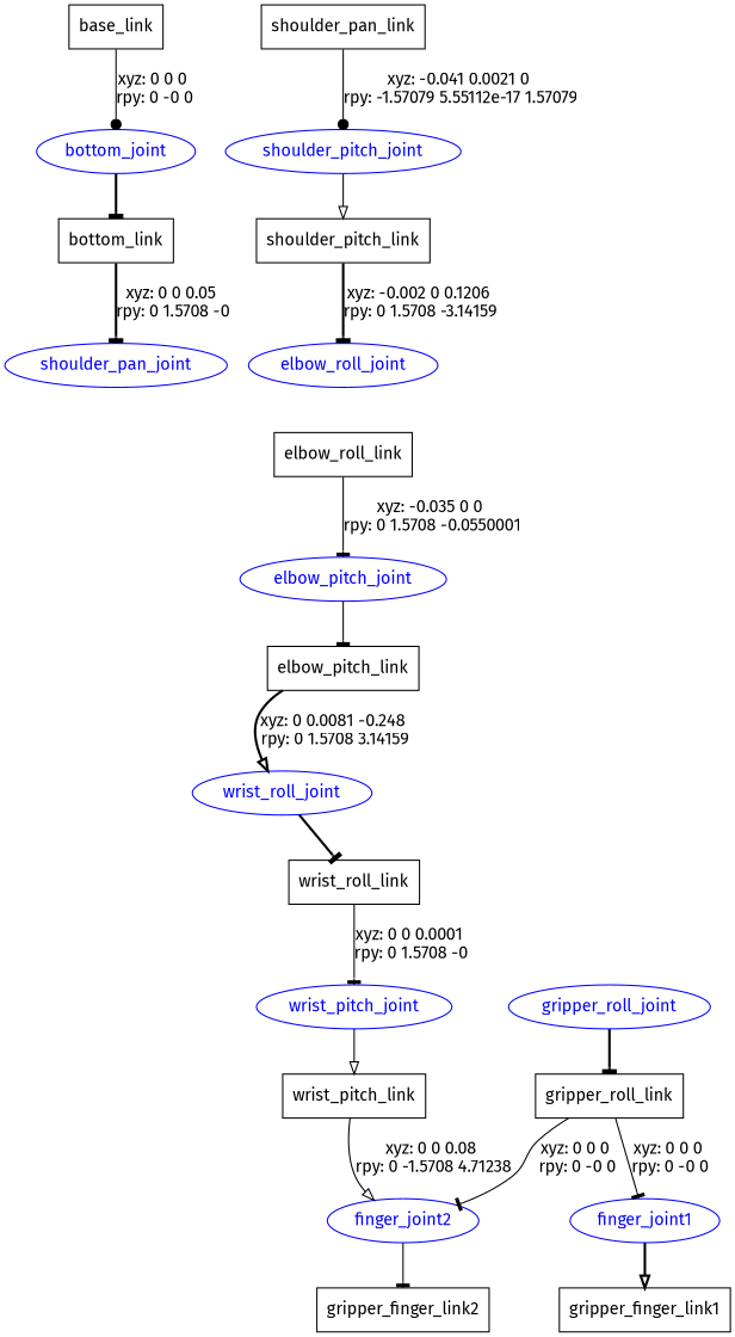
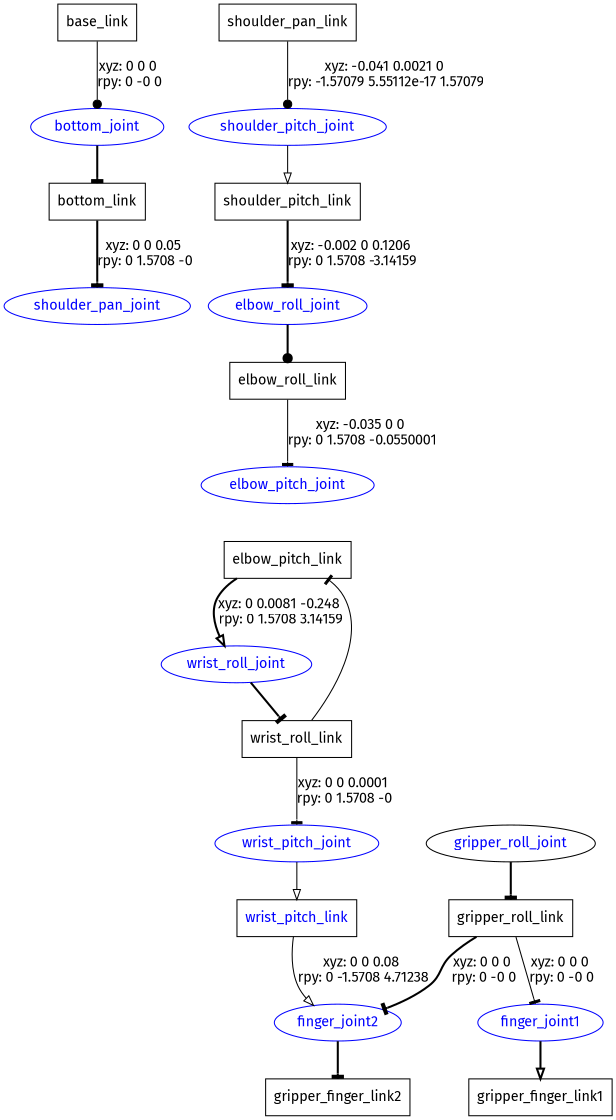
  digraph {
    fontname="Fira Sans"
    node [fontname="Fira Sans" shape=box]
    edge [arrowhead=tee fontname="Fira Sans" style=solid]
    n1 [label=base_link]
    bottom_joint [color=blue fontcolor=blue shape=ellipse]
    n3 [label=bottom_link]
    shoulder_pan_joint [color=blue fontcolor=blue shape=ellipse]
    n5 [label=shoulder_pan_link]
    shoulder_pitch_joint [color=blue fontcolor=blue shape=ellipse]
    n7 [label=shoulder_pitch_link]
    elbow_roll_joint [color=blue fontcolor=blue shape=ellipse]
    n9 [label=elbow_roll_link]
    elbow_pitch_joint [color=blue fontcolor=blue shape=ellipse]
    n11 [label=elbow_pitch_link]
    wrist_roll_joint [color=blue fontcolor=blue shape=ellipse]
    n13 [label=wrist_roll_link]
    wrist_pitch_joint [color=blue fontcolor=blue shape=ellipse]
-   n15 [label=wrist_pitch_link]
+   n15 [label=wrist_pitch_link fontcolor=blue]
    finger_joint2 [color=blue fontcolor=blue shape=ellipse]
-   gripper_roll_joint [color=blue fontcolor=blue shape=ellipse]
+   gripper_roll_joint [color=black fontcolor=blue shape=ellipse]
    n18 [label=gripper_roll_link]
    finger_joint1 [color=blue fontcolor=blue shape=ellipse]
    n20 [label=gripper_finger_link1]
    n21 [label=gripper_finger_link2]
    n1 -> bottom_joint [arrowhead=dot label="xyz: 0 0 0 \nrpy: 0 -0 0"]
    bottom_joint -> n3 [style=bold]
    n3 -> shoulder_pan_joint [label="xyz: 0 0 0.05 \nrpy: 0 1.5708 -0" style=bold]
    n5 -> shoulder_pitch_joint [arrowhead=dot label="xyz: -0.041 0.0021 0 \nrpy: -1.57079 5.55112e-17 1.57079"]
    shoulder_pitch_joint -> n7 [arrowhead=onormal]
    n7 -> elbow_roll_joint [label="xyz: -0.002 0 0.1206 \nrpy: 0 1.5708 -3.14159" style=bold]
+   elbow_roll_joint -> n9 [arrowhead=dot style=bold]
    n9 -> elbow_pitch_joint [label="xyz: -0.035 0 0 \nrpy: 0 1.5708 -0.0550001"]
-   elbow_pitch_joint -> n11
+   n13 -> n11
    n11 -> wrist_roll_joint [arrowhead=onormal label="xyz: 0 0.0081 -0.248 \nrpy: 0 1.5708 3.14159" style=bold]
    wrist_roll_joint -> n13 [style=bold]
    n13 -> wrist_pitch_joint [label="xyz: 0 0 0.0001 \nrpy: 0 1.5708 -0"]
    wrist_pitch_joint -> n15 [arrowhead=onormal]
    n15 -> finger_joint2 [arrowhead=onormal label="xyz: 0 0 0.08 \nrpy: 0 -1.5708 4.71238"]
-   finger_joint2 -> n21
+   finger_joint2 -> n21 [style=bold]
    gripper_roll_joint -> n18 [style=bold]
-   n18 -> finger_joint2 [label="xyz: 0 0 0 \nrpy: 0 -0 0"]
+   n18 -> finger_joint2 [label="xyz: 0 0 0 \nrpy: 0 -0 0" style=bold]
    n18 -> finger_joint1 [label="xyz: 0 0 0 \nrpy: 0 -0 0"]
    finger_joint1 -> n20 [arrowhead=onormal style=bold]
  }
